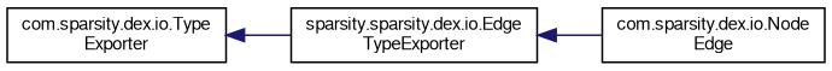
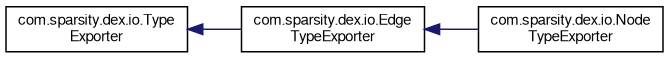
  digraph {
    rankdir=LR
    node [color=black fillcolor=white fontname=FreeSans fontsize=10 shape=record style=filled]
    edge [color=midnightblue dir=back fontname=FreeSans fontsize=10 labelfontname=FreeSans labelfontsize=10 style=solid]
    n1 [height=0.2 label="com.sparsity.dex.io.Type\lExporter" width=0.4]
-   n2 [height=0.2 label="sparsity.sparsity.dex.io.Edge\lTypeExporter" width=0.4]
-   n3 [height=0.2 label="com.sparsity.dex.io.Node\lEdge" width=0.4]
+   n2 [height=0.2 label="com.sparsity.dex.io.Edge\lTypeExporter" width=0.4]
+   n3 [height=0.2 label="com.sparsity.dex.io.Node\lTypeExporter" width=0.4]
    n1 -> n2
    n2 -> n3
  }
